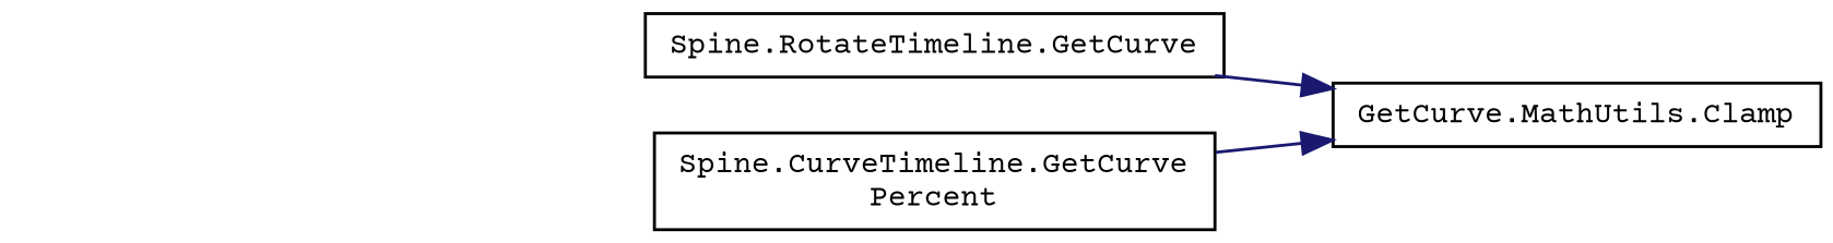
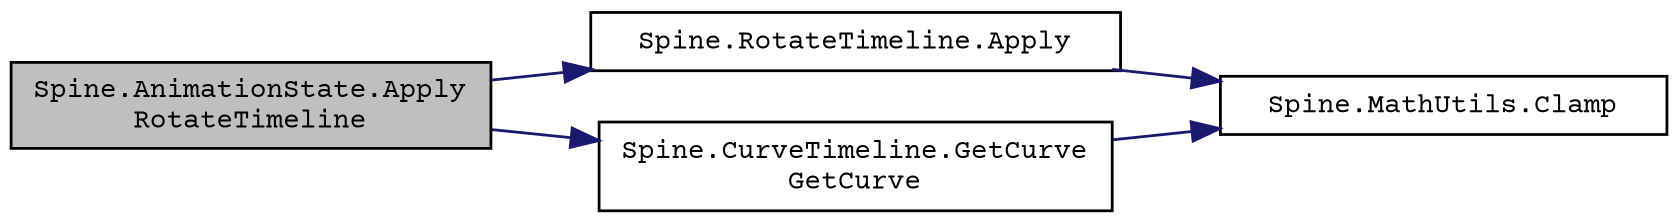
  digraph {
    fontname="Courier Prime"
    rankdir=LR
    node [color=black fillcolor=white fontname="Courier Prime" fontsize=10 shape=record style=filled]
    edge [color=midnightblue fontname="Courier Prime" fontsize=10 labelfontname=Helvetica labelfontsize=10 style=solid]
-   n2 [height=0.2 label="Spine.RotateTimeline.GetCurve" width=0.4]
-   n3 [height=0.2 label="Spine.CurveTimeline.GetCurve\lPercent" width=0.4]
-   n4 [height=0.2 label="GetCurve.MathUtils.Clamp" width=0.4]
+   n1 [fillcolor=grey75 fontcolor=black height=0.2 label="Spine.AnimationState.Apply\lRotateTimeline" width=0.4]
+   n2 [height=0.2 label="Spine.RotateTimeline.Apply" width=0.4]
+   n3 [height=0.2 label="Spine.CurveTimeline.GetCurve\lGetCurve" width=0.4]
+   n4 [height=0.2 label="Spine.MathUtils.Clamp" width=0.4]
+   n1 -> n2
+   n1 -> n3
    n2 -> n4
    n3 -> n4
  }
